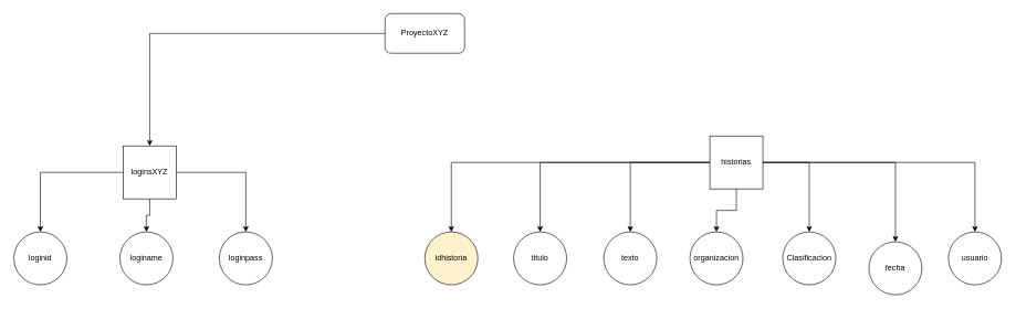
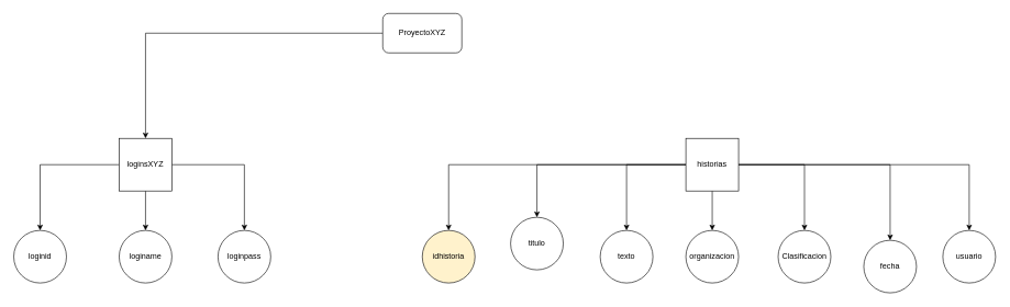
  <mxCell id="0" />
  <mxCell id="1" parent="0" />
  <mxCell id="2" style="edgeStyle=orthogonalEdgeStyle;rounded=0;orthogonalLoop=1;jettySize=auto;html=1;entryX=0.5;entryY=0;entryDx=0;entryDy=0;" edge="1" parent="1" source="3" target="7"><mxGeometry relative="1" as="geometry" /></mxCell>
  <mxCell id="3" value="ProyectoXYZ" style="rounded=1;whiteSpace=wrap;html=1;" vertex="1" parent="1"><mxGeometry x="580" y="20" width="120" height="60" as="geometry" /></mxCell>
  <mxCell id="4" style="edgeStyle=orthogonalEdgeStyle;rounded=0;orthogonalLoop=1;jettySize=auto;html=1;" edge="1" parent="1" source="7" target="16"><mxGeometry relative="1" as="geometry" /></mxCell>
  <mxCell id="5" style="edgeStyle=orthogonalEdgeStyle;rounded=0;orthogonalLoop=1;jettySize=auto;html=1;entryX=0.5;entryY=0;entryDx=0;entryDy=0;" edge="1" parent="1" source="7" target="17"><mxGeometry relative="1" as="geometry" /></mxCell>
  <mxCell id="6" style="edgeStyle=orthogonalEdgeStyle;rounded=0;orthogonalLoop=1;jettySize=auto;html=1;entryX=0.5;entryY=0;entryDx=0;entryDy=0;" edge="1" parent="1" source="7" target="19"><mxGeometry relative="1" as="geometry" /></mxCell>
- <mxCell id="7" value="loginsXYZ" style="whiteSpace=wrap;html=1;aspect=fixed;" vertex="1" parent="1"><mxGeometry x="185" y="220" width="80" height="80" as="geometry" /></mxCell>
+ <mxCell id="7" value="loginsXYZ" style="whiteSpace=wrap;html=1;aspect=fixed;" vertex="1" parent="1"><mxGeometry x="180" y="210" width="80" height="80" as="geometry" /></mxCell>
  <mxCell id="8" style="edgeStyle=orthogonalEdgeStyle;rounded=0;orthogonalLoop=1;jettySize=auto;html=1;" edge="1" parent="1" source="15" target="25"><mxGeometry relative="1" as="geometry" /></mxCell>
  <mxCell id="9" style="edgeStyle=orthogonalEdgeStyle;rounded=0;orthogonalLoop=1;jettySize=auto;html=1;entryX=0.5;entryY=0;entryDx=0;entryDy=0;" edge="1" parent="1" source="15" target="21"><mxGeometry relative="1" as="geometry" /></mxCell>
  <mxCell id="10" style="edgeStyle=orthogonalEdgeStyle;rounded=0;orthogonalLoop=1;jettySize=auto;html=1;entryX=0.5;entryY=0;entryDx=0;entryDy=0;" edge="1" parent="1" source="15" target="20"><mxGeometry relative="1" as="geometry" /></mxCell>
  <mxCell id="11" style="edgeStyle=orthogonalEdgeStyle;rounded=0;orthogonalLoop=1;jettySize=auto;html=1;entryX=0.5;entryY=0;entryDx=0;entryDy=0;" edge="1" parent="1" source="15" target="18"><mxGeometry relative="1" as="geometry" /></mxCell>
  <mxCell id="12" style="edgeStyle=orthogonalEdgeStyle;rounded=0;orthogonalLoop=1;jettySize=auto;html=1;entryX=0.5;entryY=0;entryDx=0;entryDy=0;" edge="1" parent="1" source="15" target="22"><mxGeometry relative="1" as="geometry" /></mxCell>
  <mxCell id="13" style="edgeStyle=orthogonalEdgeStyle;rounded=0;orthogonalLoop=1;jettySize=auto;html=1;entryX=0.5;entryY=0;entryDx=0;entryDy=0;" edge="1" parent="1" source="15" target="23"><mxGeometry relative="1" as="geometry" /></mxCell>
  <mxCell id="14" style="edgeStyle=orthogonalEdgeStyle;rounded=0;orthogonalLoop=1;jettySize=auto;html=1;entryX=0.5;entryY=0;entryDx=0;entryDy=0;" edge="1" parent="1" source="15" target="24"><mxGeometry relative="1" as="geometry" /></mxCell>
- <mxCell id="15" value="historias" style="whiteSpace=wrap;html=1;aspect=fixed;" vertex="1" parent="1"><mxGeometry x="1070" y="205" width="80" height="80" as="geometry" /></mxCell>
+ <mxCell id="15" value="historias" style="whiteSpace=wrap;html=1;aspect=fixed;" vertex="1" parent="1"><mxGeometry x="1040" y="210" width="80" height="80" as="geometry" /></mxCell>
  <mxCell id="16" value="loginame" style="ellipse;whiteSpace=wrap;html=1;aspect=fixed;" vertex="1" parent="1"><mxGeometry x="180" y="350" width="80" height="80" as="geometry" /></mxCell>
  <mxCell id="17" value="loginpass" style="ellipse;whiteSpace=wrap;html=1;aspect=fixed;" vertex="1" parent="1"><mxGeometry x="330" y="350" width="80" height="80" as="geometry" /></mxCell>
  <mxCell id="18" value="organizacion" style="ellipse;whiteSpace=wrap;html=1;aspect=fixed;" vertex="1" parent="1"><mxGeometry x="1040" y="350" width="80" height="80" as="geometry" /></mxCell>
  <mxCell id="19" value="loginid" style="ellipse;whiteSpace=wrap;html=1;aspect=fixed;" vertex="1" parent="1"><mxGeometry x="20" y="350" width="80" height="80" as="geometry" /></mxCell>
  <mxCell id="20" value="texto" style="ellipse;whiteSpace=wrap;html=1;aspect=fixed;" vertex="1" parent="1"><mxGeometry x="910" y="350" width="80" height="80" as="geometry" /></mxCell>
- <mxCell id="21" value="titulo" style="ellipse;whiteSpace=wrap;html=1;aspect=fixed;" vertex="1" parent="1"><mxGeometry x="774" y="350" width="80" height="80" as="geometry" /></mxCell>
+ <mxCell id="21" value="titulo" style="ellipse;whiteSpace=wrap;html=1;aspect=fixed;" vertex="1" parent="1"><mxGeometry x="774" y="330" width="80" height="80" as="geometry" /></mxCell>
  <mxCell id="22" value="Clasificacion" style="ellipse;whiteSpace=wrap;html=1;aspect=fixed;" vertex="1" parent="1"><mxGeometry x="1180" y="350" width="80" height="80" as="geometry" /></mxCell>
  <mxCell id="23" value="fecha" style="ellipse;whiteSpace=wrap;html=1;aspect=fixed;" vertex="1" parent="1"><mxGeometry x="1310" y="365" width="80" height="80" as="geometry" /></mxCell>
  <mxCell id="24" value="usuario" style="ellipse;whiteSpace=wrap;html=1;aspect=fixed;" vertex="1" parent="1"><mxGeometry x="1430" y="350" width="80" height="80" as="geometry" /></mxCell>
  <mxCell id="25" value="idhistoria" style="ellipse;whiteSpace=wrap;html=1;aspect=fixed;fillColor=#fff2cc;" vertex="1" parent="1"><mxGeometry x="640" y="350" width="80" height="80" as="geometry" /></mxCell>
